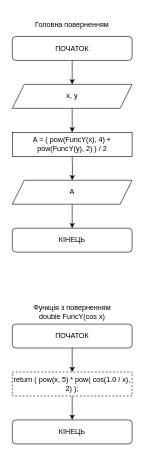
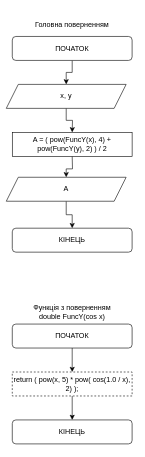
  <mxCell id="0" />
  <mxCell id="1" parent="0" />
  <mxCell id="2" value="" style="edgeStyle=orthogonalEdgeStyle;rounded=0;orthogonalLoop=1;jettySize=auto;html=1;" parent="1" source="3" target="5" edge="1"><mxGeometry relative="1" as="geometry" /></mxCell>
  <mxCell id="3" value="ПОЧАТОК" style="rounded=1;whiteSpace=wrap;html=1;" parent="1" vertex="1"><mxGeometry x="20" y="60" width="200" height="40" as="geometry" /></mxCell>
  <mxCell id="4" value="" style="edgeStyle=orthogonalEdgeStyle;rounded=0;orthogonalLoop=1;jettySize=auto;html=1;" parent="1" source="5" edge="1"><mxGeometry relative="1" as="geometry"><mxPoint x="120" y="220" as="targetPoint" /></mxGeometry></mxCell>
- <mxCell id="5" value="x, y" style="shape=parallelogram;perimeter=parallelogramPerimeter;whiteSpace=wrap;html=1;fixedSize=1;" parent="1" vertex="1"><mxGeometry x="20" y="140" width="200" height="40" as="geometry" /></mxCell>
+ <mxCell id="5" value="x, y" style="shape=parallelogram;perimeter=parallelogramPerimeter;whiteSpace=wrap;html=1;fixedSize=1;" parent="1" vertex="1"><mxGeometry x="10" y="140" width="200" height="40" as="geometry" /></mxCell>
  <mxCell id="6" value="" style="edgeStyle=orthogonalEdgeStyle;rounded=0;orthogonalLoop=1;jettySize=auto;html=1;" parent="1" target="8" edge="1"><mxGeometry relative="1" as="geometry"><mxPoint x="120" y="260" as="sourcePoint" /></mxGeometry></mxCell>
  <mxCell id="7" value="" style="edgeStyle=orthogonalEdgeStyle;rounded=0;orthogonalLoop=1;jettySize=auto;html=1;" parent="1" source="8" target="9" edge="1"><mxGeometry relative="1" as="geometry" /></mxCell>
- <mxCell id="8" value="A" style="shape=parallelogram;perimeter=parallelogramPerimeter;whiteSpace=wrap;html=1;fixedSize=1;" parent="1" vertex="1"><mxGeometry x="20" y="300" width="200" height="40" as="geometry" /></mxCell>
+ <mxCell id="8" value="A" style="shape=parallelogram;perimeter=parallelogramPerimeter;whiteSpace=wrap;html=1;fixedSize=1;" parent="1" vertex="1"><mxGeometry x="10" y="295" width="200" height="40" as="geometry" /></mxCell>
  <mxCell id="9" value="КІНЕЦЬ" style="rounded=1;whiteSpace=wrap;html=1;" parent="1" vertex="1"><mxGeometry x="20" y="380" width="200" height="40" as="geometry" /></mxCell>
  <mxCell id="10" value="Головна поверненням" style="text;html=1;strokeColor=none;fillColor=none;align=center;verticalAlign=middle;whiteSpace=wrap;rounded=0;" parent="1" vertex="1"><mxGeometry x="20" width="200" height="40" as="geometry" y="20" /></mxCell>
  <mxCell id="11" value="Функція з поверненням &lt;br&gt;double FuncY(cos x)" style="text;html=1;strokeColor=none;fillColor=none;align=center;verticalAlign=middle;whiteSpace=wrap;rounded=0;" parent="1" vertex="1"><mxGeometry x="20" y="500" width="200" height="40" as="geometry" /></mxCell>
  <mxCell id="12" value="" style="edgeStyle=orthogonalEdgeStyle;rounded=0;orthogonalLoop=1;jettySize=auto;html=1;" parent="1" source="13" target="15" edge="1"><mxGeometry relative="1" as="geometry" /></mxCell>
  <mxCell id="13" value="ПОЧАТОК" style="rounded=1;whiteSpace=wrap;html=1;" parent="1" vertex="1"><mxGeometry x="20" y="540" width="200" height="40" as="geometry" /></mxCell>
  <mxCell id="14" value="" style="edgeStyle=orthogonalEdgeStyle;rounded=0;orthogonalLoop=1;jettySize=auto;html=1;" parent="1" source="15" target="16" edge="1"><mxGeometry relative="1" as="geometry" /></mxCell>
  <mxCell id="15" value="return ( pow(x, 5) * pow( cos(1.0 / x), 2) );" style="rounded=0;whiteSpace=wrap;html=1;dashed=1;" parent="1" vertex="1"><mxGeometry x="20" y="620" width="200" height="40" as="geometry" /></mxCell>
  <mxCell id="16" value="КІНЕЦЬ" style="rounded=1;whiteSpace=wrap;html=1;" parent="1" vertex="1"><mxGeometry x="20" y="700" width="200" height="40" as="geometry" /></mxCell>
  <mxCell id="17" value="&lt;span&gt;A = ( pow(FuncY(x), 4) + pow(FuncY(y), 2) ) / 2&lt;/span&gt;" style="rounded=0;whiteSpace=wrap;html=1;" parent="1" vertex="1"><mxGeometry x="20" y="220" width="200" height="40" as="geometry" /></mxCell>
